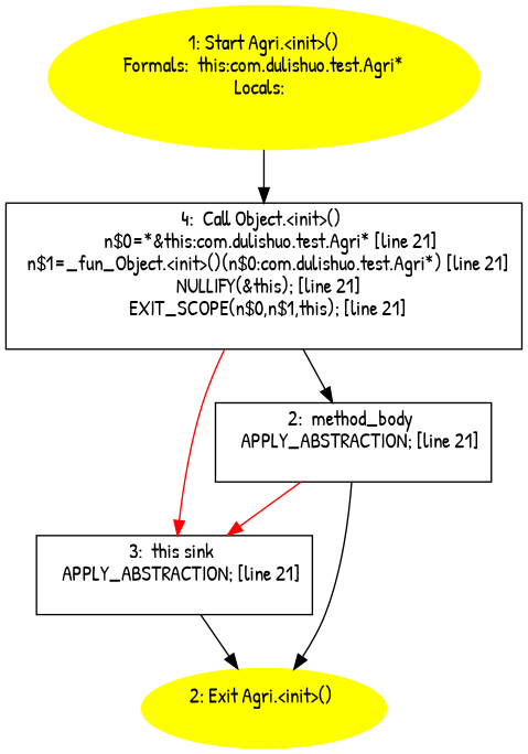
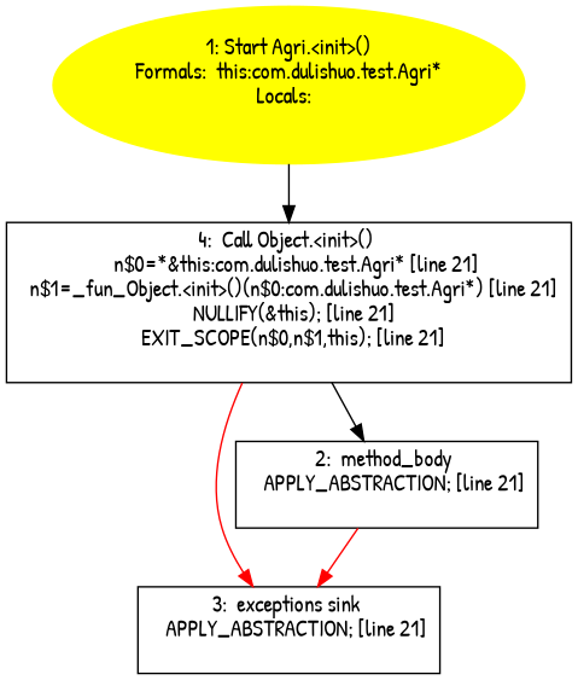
  digraph {
    fontname="Patrick Hand"
    node [fontname="Patrick Hand" shape=box]
    edge [fontname="Patrick Hand"]
    n1 [color=yellow label="1: Start Agri.<init>()\nFormals:  this:com.dulishuo.test.Agri*\nLocals:  \n  " style=filled shape=""]
    n2 [label="4:  Call Object.<init>() \n   n$0=*&this:com.dulishuo.test.Agri* [line 21]\n  n$1=_fun_Object.<init>()(n$0:com.dulishuo.test.Agri*) [line 21]\n  NULLIFY(&this); [line 21]\n  EXIT_SCOPE(n$0,n$1,this); [line 21]\n "]
-   n3 [label="3:  this sink \n   APPLY_ABSTRACTION; [line 21]\n "]
+   n3 [label="3:  exceptions sink \n   APPLY_ABSTRACTION; [line 21]\n "]
    n4 [label="2:  method_body \n   APPLY_ABSTRACTION; [line 21]\n "]
-   n5 [color=yellow label="2: Exit Agri.<init>() \n  " style=filled shape=""]
    n1 -> n2
    n2 -> n3 [color=red]
    n2 -> n4
-   n3 -> n5
    n4 -> n3 [color=red]
-   n4 -> n5
  }
